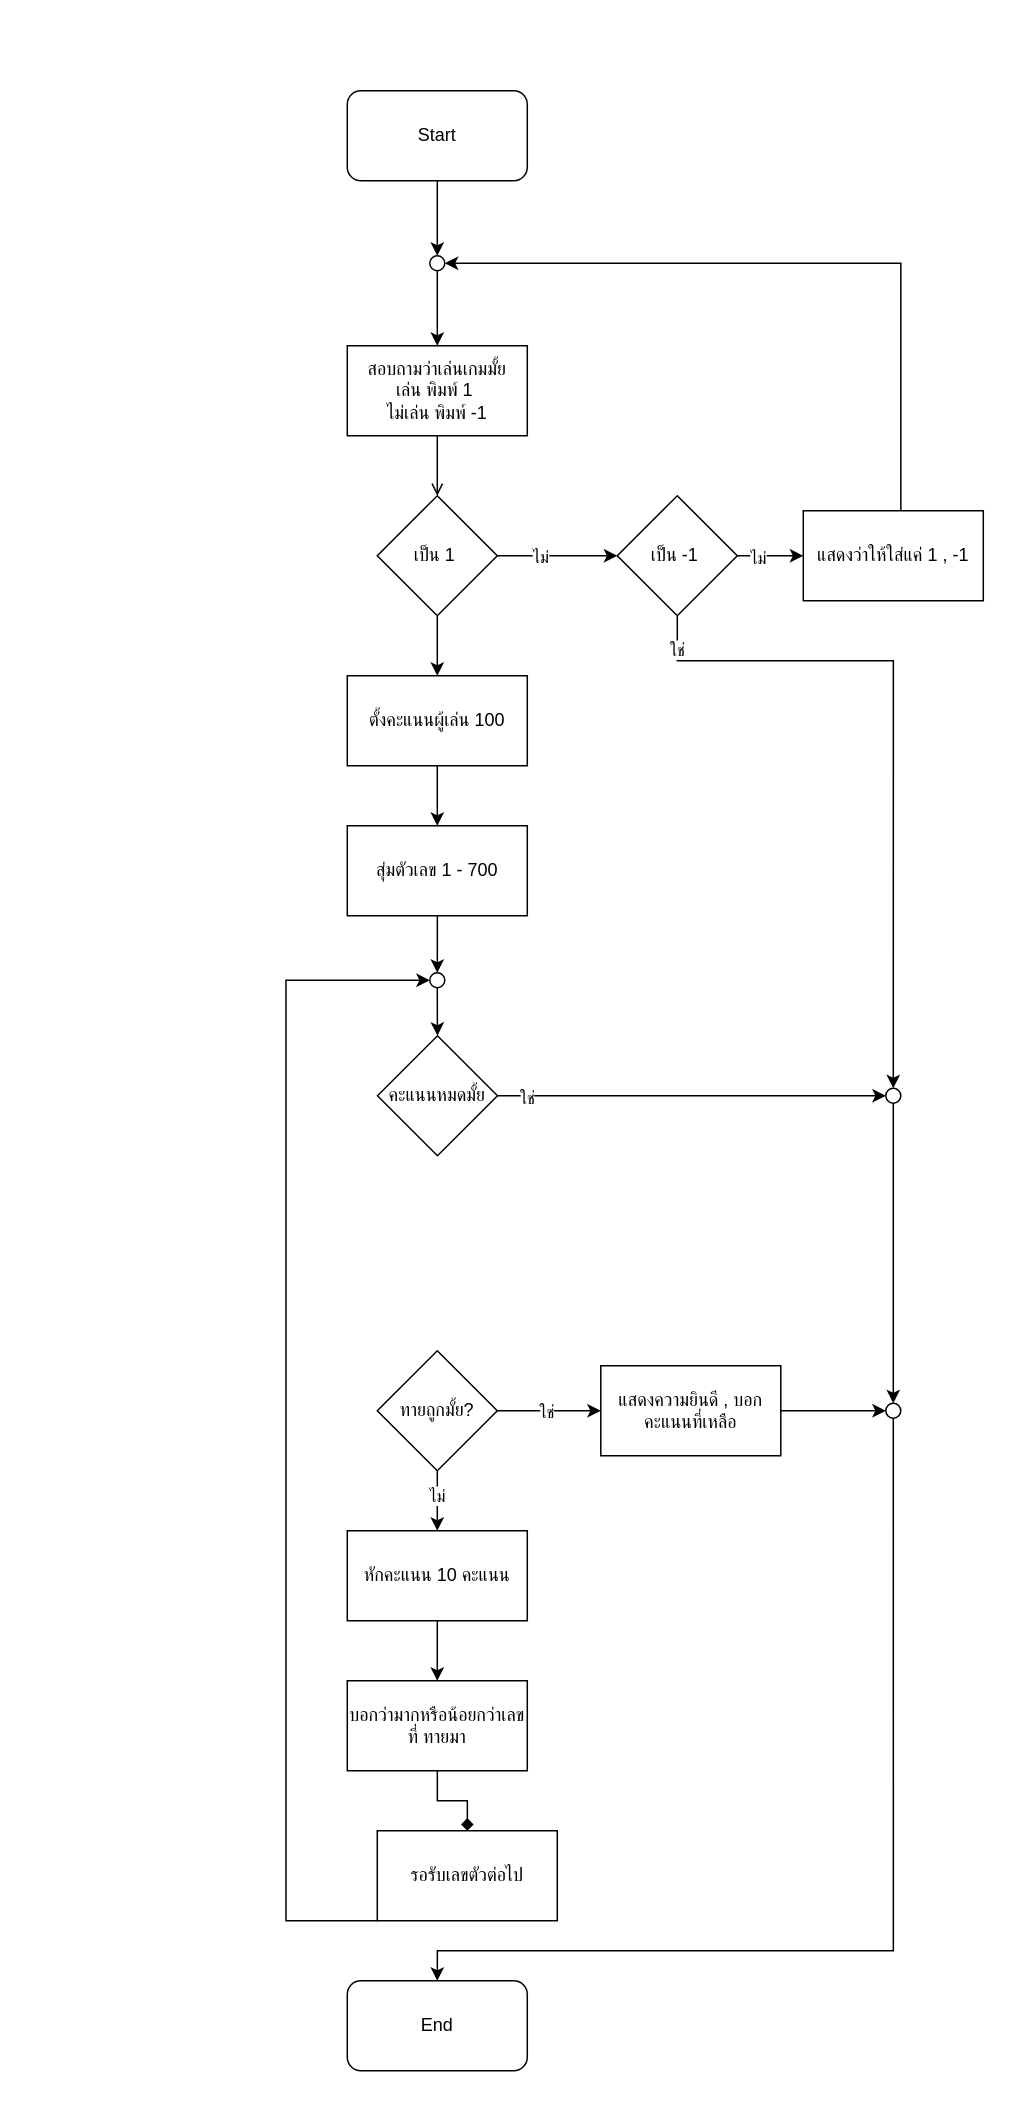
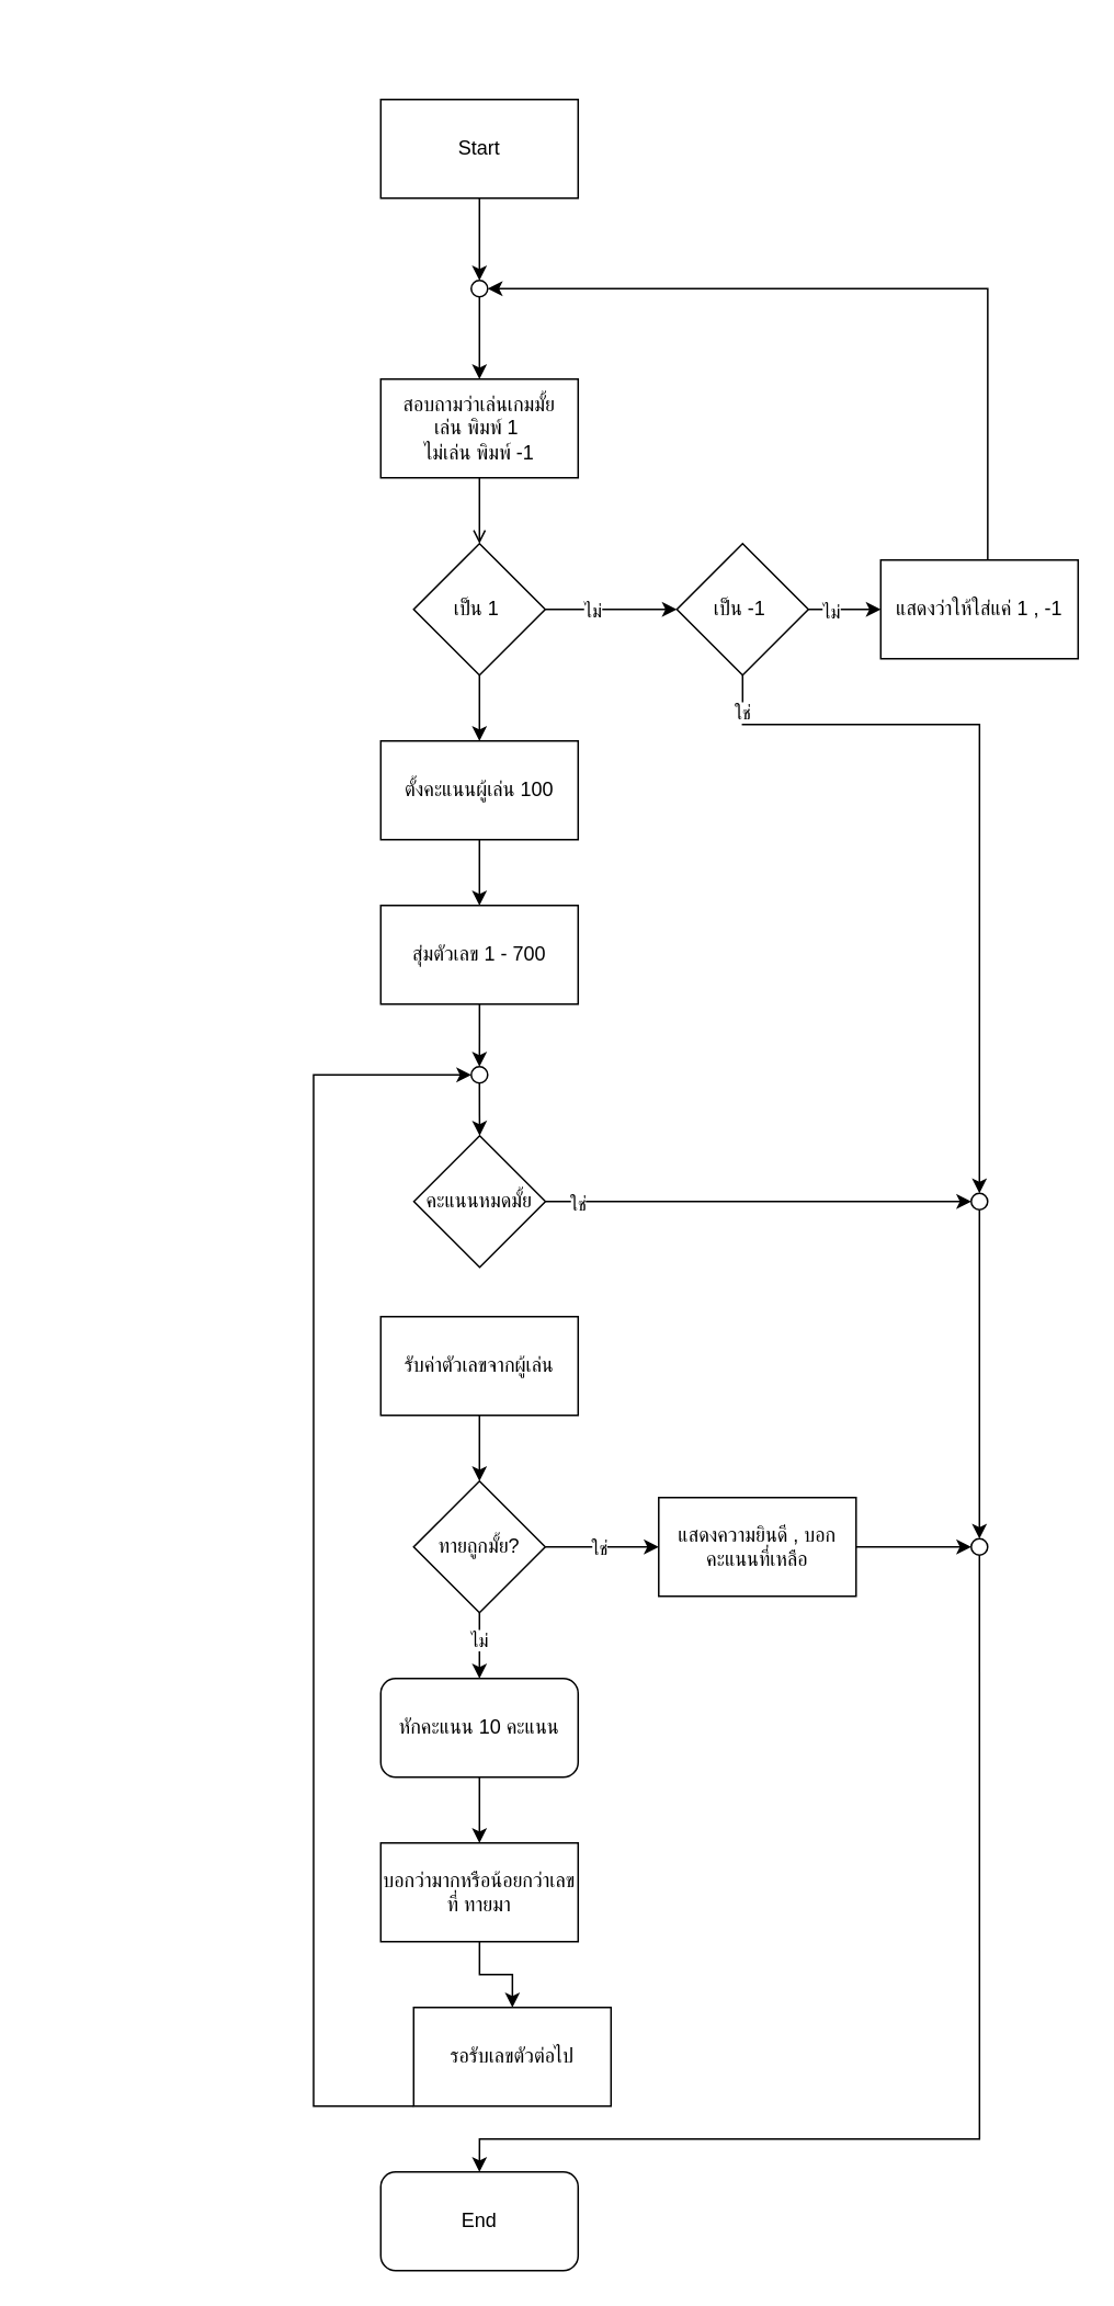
  <mxCell id="0" />
  <mxCell id="1" parent="0" />
  <mxCell id="2" value="" style="edgeStyle=orthogonalEdgeStyle;rounded=0;orthogonalLoop=1;jettySize=auto;html=1;" edge="1" parent="1" source="3" target="43"><mxGeometry relative="1" as="geometry" /></mxCell>
- <mxCell id="3" value="Start" style="rounded=1;whiteSpace=wrap;html=1;" vertex="1" parent="1"><mxGeometry x="230.86" y="60" width="120" height="60" as="geometry" /></mxCell>
+ <mxCell id="3" value="Start" style="whiteSpace=wrap;html=1;rounded=0;" vertex="1" parent="1"><mxGeometry x="230.86" y="60" width="120" height="60" as="geometry" /></mxCell>
  <mxCell id="4" value="" style="edgeStyle=orthogonalEdgeStyle;rounded=0;orthogonalLoop=1;jettySize=auto;html=1;entryX=0.5;entryY=0;entryDx=0;entryDy=0;endArrow=open;" edge="1" parent="1" source="5" target="9"><mxGeometry relative="1" as="geometry"><mxPoint x="290.86" y="330" as="targetPoint" /></mxGeometry></mxCell>
  <mxCell id="5" value="สอบถามว่าเล่นเกมมั้ย&lt;div&gt;เล่น พิมพ์ 1&amp;nbsp;&lt;/div&gt;&lt;div&gt;ไม่เล่น พิมพ์ -1&lt;/div&gt;" style="rounded=0;whiteSpace=wrap;html=1;" vertex="1" parent="1"><mxGeometry x="230.86" y="230" width="120" height="60" as="geometry" /></mxCell>
  <mxCell id="6" value="" style="edgeStyle=orthogonalEdgeStyle;rounded=0;orthogonalLoop=1;jettySize=auto;html=1;" edge="1" parent="1" source="9" target="12"><mxGeometry relative="1" as="geometry" /></mxCell>
  <mxCell id="7" value="ไม่" style="edgeLabel;html=1;align=center;verticalAlign=middle;resizable=0;points=[];" connectable="0" vertex="1" parent="6"><mxGeometry x="-0.407" relative="1" as="geometry"><mxPoint x="5" as="offset" /></mxGeometry></mxCell>
  <mxCell id="8" value="" style="edgeStyle=orthogonalEdgeStyle;rounded=0;orthogonalLoop=1;jettySize=auto;html=1;" edge="1" parent="1" source="9" target="14"><mxGeometry relative="1" as="geometry" /></mxCell>
  <mxCell id="9" value="เป็น 1&amp;nbsp;" style="rhombus;whiteSpace=wrap;html=1;" vertex="1" parent="1"><mxGeometry x="250.86" y="330" width="80" height="80" as="geometry" /></mxCell>
  <mxCell id="10" value="" style="edgeStyle=orthogonalEdgeStyle;rounded=0;orthogonalLoop=1;jettySize=auto;html=1;" edge="1" parent="1" source="12" target="41"><mxGeometry relative="1" as="geometry" /></mxCell>
  <mxCell id="11" value="ไม่" style="edgeLabel;html=1;align=center;verticalAlign=middle;resizable=0;points=[];" connectable="0" vertex="1" parent="10"><mxGeometry x="-0.351" y="-1" relative="1" as="geometry"><mxPoint as="offset" /></mxGeometry></mxCell>
  <mxCell id="12" value="เป็น -1&amp;nbsp;" style="rhombus;whiteSpace=wrap;html=1;" vertex="1" parent="1"><mxGeometry x="410.86" y="330" width="80" height="80" as="geometry" /></mxCell>
  <mxCell id="13" value="" style="edgeStyle=orthogonalEdgeStyle;rounded=0;orthogonalLoop=1;jettySize=auto;html=1;" edge="1" parent="1" source="14" target="16"><mxGeometry relative="1" as="geometry" /></mxCell>
  <mxCell id="14" value="ตั้งคะแนนผู้เล่น 100" style="whiteSpace=wrap;html=1;" vertex="1" parent="1"><mxGeometry x="230.86" y="450" width="120" height="60" as="geometry" /></mxCell>
  <mxCell id="15" value="" style="edgeStyle=orthogonalEdgeStyle;rounded=0;orthogonalLoop=1;jettySize=auto;html=1;" edge="1" parent="1" source="16" target="34"><mxGeometry relative="1" as="geometry" /></mxCell>
  <mxCell id="16" value="สุ่มตัวเลข 1 - 700" style="whiteSpace=wrap;html=1;" vertex="1" parent="1"><mxGeometry x="230.86" y="550" width="120" height="60" as="geometry" /></mxCell>
+ <mxCell id="17" value="" style="edgeStyle=orthogonalEdgeStyle;rounded=0;orthogonalLoop=1;jettySize=auto;html=1;" edge="1" parent="1" source="18" target="23"><mxGeometry relative="1" as="geometry" /></mxCell>
+ <mxCell id="18" value="รับค่าตัวเลขจากผู้เล่น" style="whiteSpace=wrap;html=1;" vertex="1" parent="1"><mxGeometry x="230.86" y="800" width="120" height="60" as="geometry" /></mxCell>
  <mxCell id="19" value="" style="edgeStyle=orthogonalEdgeStyle;rounded=0;orthogonalLoop=1;jettySize=auto;html=1;" edge="1" parent="1" source="23" target="25"><mxGeometry relative="1" as="geometry" /></mxCell>
  <mxCell id="20" value="ใช่" style="edgeLabel;html=1;align=center;verticalAlign=middle;resizable=0;points=[];" connectable="0" vertex="1" parent="19"><mxGeometry x="-0.032" relative="1" as="geometry"><mxPoint as="offset" /></mxGeometry></mxCell>
  <mxCell id="21" value="" style="edgeStyle=orthogonalEdgeStyle;rounded=0;orthogonalLoop=1;jettySize=auto;html=1;" edge="1" parent="1" source="23" target="27"><mxGeometry relative="1" as="geometry" /></mxCell>
  <mxCell id="22" value="ไม่" style="edgeLabel;html=1;align=center;verticalAlign=middle;resizable=0;points=[];" connectable="0" vertex="1" parent="21"><mxGeometry x="-0.191" y="1" relative="1" as="geometry"><mxPoint x="-1" as="offset" /></mxGeometry></mxCell>
  <mxCell id="23" value="ทายถูกมั้ย?" style="rhombus;whiteSpace=wrap;html=1;" vertex="1" parent="1"><mxGeometry x="250.86" y="900" width="80" height="80" as="geometry" /></mxCell>
  <mxCell id="24" value="" style="edgeStyle=orthogonalEdgeStyle;rounded=0;orthogonalLoop=1;jettySize=auto;html=1;" edge="1" parent="1" source="25" target="39"><mxGeometry relative="1" as="geometry" /></mxCell>
  <mxCell id="25" value="แสดงความยินดี , บอกคะแนนที่เหลือ" style="whiteSpace=wrap;html=1;" vertex="1" parent="1"><mxGeometry x="399.86" y="910" width="120" height="60" as="geometry" /></mxCell>
  <mxCell id="26" value="" style="edgeStyle=orthogonalEdgeStyle;rounded=0;orthogonalLoop=1;jettySize=auto;html=1;" edge="1" parent="1" source="27" target="29"><mxGeometry relative="1" as="geometry" /></mxCell>
- <mxCell id="27" value="หักคะแนน 10 คะแนน" style="whiteSpace=wrap;html=1;" vertex="1" parent="1"><mxGeometry x="230.86" y="1020" width="120" height="60" as="geometry" /></mxCell>
- <mxCell id="28" value="" style="edgeStyle=orthogonalEdgeStyle;rounded=0;orthogonalLoop=1;jettySize=auto;html=1;endArrow=diamond;" edge="1" parent="1" source="29" target="31"><mxGeometry relative="1" as="geometry" /></mxCell>
+ <mxCell id="27" value="หักคะแนน 10 คะแนน" style="whiteSpace=wrap;html=1;rounded=1;" vertex="1" parent="1"><mxGeometry x="230.86" y="1020" width="120" height="60" as="geometry" /></mxCell>
+ <mxCell id="28" value="" style="edgeStyle=orthogonalEdgeStyle;rounded=0;orthogonalLoop=1;jettySize=auto;html=1;" edge="1" parent="1" source="29" target="31"><mxGeometry relative="1" as="geometry" /></mxCell>
  <mxCell id="29" value="บอกว่ามากหรือน้อยกว่าเลขที่ ทายมา" style="whiteSpace=wrap;html=1;" vertex="1" parent="1"><mxGeometry x="230.86" y="1120" width="120" height="60" as="geometry" /></mxCell>
  <mxCell id="30" style="edgeStyle=orthogonalEdgeStyle;rounded=0;orthogonalLoop=1;jettySize=auto;html=1;entryX=0;entryY=0.5;entryDx=0;entryDy=0;" edge="1" parent="1" source="31" target="34"><mxGeometry relative="1" as="geometry"><Array as="points"><mxPoint x="190" y="1280" /><mxPoint x="190" y="653" /></Array></mxGeometry></mxCell>
  <mxCell id="31" value="รอรับเลขตัวต่อไป" style="whiteSpace=wrap;html=1;" vertex="1" parent="1"><mxGeometry x="250.86" y="1220" width="120" height="60" as="geometry" /></mxCell>
  <mxCell id="32" value="" style="ellipse;whiteSpace=wrap;html=1;aspect=fixed;" vertex="1" parent="1"><mxGeometry height="10" as="geometry" x="20" y="20" /></mxCell>
  <mxCell id="33" value="" style="edgeStyle=orthogonalEdgeStyle;rounded=0;orthogonalLoop=1;jettySize=auto;html=1;entryX=0.5;entryY=0;entryDx=0;entryDy=0;" edge="1" parent="1" source="34" target="46"><mxGeometry relative="1" as="geometry"><mxPoint x="290.86" y="700" as="targetPoint" /></mxGeometry></mxCell>
  <mxCell id="34" value="" style="ellipse;whiteSpace=wrap;html=1;aspect=fixed;" vertex="1" parent="1"><mxGeometry x="285.86" y="648" width="10" height="10" as="geometry" /></mxCell>
  <mxCell id="35" value="End" style="rounded=1;whiteSpace=wrap;html=1;" vertex="1" parent="1"><mxGeometry x="230.86" y="1320" width="120" height="60" as="geometry" /></mxCell>
  <mxCell id="36" value="" style="edgeStyle=orthogonalEdgeStyle;rounded=0;orthogonalLoop=1;jettySize=auto;html=1;entryX=0.5;entryY=0;entryDx=0;entryDy=0;exitX=0.5;exitY=1;exitDx=0;exitDy=0;" edge="1" parent="1" source="12" target="48"><mxGeometry relative="1" as="geometry"><mxPoint x="499.86" y="400" as="sourcePoint" /><mxPoint x="290.86" y="1220" as="targetPoint" /><Array as="points"><mxPoint x="451" y="440" /><mxPoint x="595" y="440" /></Array></mxGeometry></mxCell>
  <mxCell id="37" value="ใช่" style="edgeLabel;html=1;align=center;verticalAlign=middle;resizable=0;points=[];" connectable="0" vertex="1" parent="36"><mxGeometry x="-0.899" relative="1" as="geometry"><mxPoint as="offset" /></mxGeometry></mxCell>
  <mxCell id="38" style="edgeStyle=orthogonalEdgeStyle;rounded=0;orthogonalLoop=1;jettySize=auto;html=1;entryX=0.5;entryY=0;entryDx=0;entryDy=0;" edge="1" parent="1" source="39" target="35"><mxGeometry relative="1" as="geometry"><Array as="points"><mxPoint x="594.86" y="1300" /><mxPoint x="290.86" y="1300" /></Array></mxGeometry></mxCell>
  <mxCell id="39" value="" style="ellipse;whiteSpace=wrap;html=1;aspect=fixed;" vertex="1" parent="1"><mxGeometry x="589.86" y="935" width="10" height="10" as="geometry" /></mxCell>
  <mxCell id="40" style="edgeStyle=orthogonalEdgeStyle;rounded=0;orthogonalLoop=1;jettySize=auto;html=1;entryX=1;entryY=0.5;entryDx=0;entryDy=0;" edge="1" parent="1" source="41" target="43"><mxGeometry relative="1" as="geometry"><Array as="points"><mxPoint x="599.86" y="175" /></Array></mxGeometry></mxCell>
  <mxCell id="41" value="แสดงว่าให้ใส่แค่ 1 , -1" style="whiteSpace=wrap;html=1;" vertex="1" parent="1"><mxGeometry x="534.86" y="340" width="120" height="60" as="geometry" /></mxCell>
  <mxCell id="42" value="" style="edgeStyle=orthogonalEdgeStyle;rounded=0;orthogonalLoop=1;jettySize=auto;html=1;" edge="1" parent="1" source="43" target="5"><mxGeometry relative="1" as="geometry" /></mxCell>
  <mxCell id="43" value="" style="ellipse;whiteSpace=wrap;html=1;aspect=fixed;" vertex="1" parent="1"><mxGeometry x="285.86" y="170" width="10" height="10" as="geometry" /></mxCell>
  <mxCell id="44" style="edgeStyle=orthogonalEdgeStyle;rounded=0;orthogonalLoop=1;jettySize=auto;html=1;entryX=0;entryY=0.5;entryDx=0;entryDy=0;" edge="1" parent="1" source="46" target="48"><mxGeometry relative="1" as="geometry"><mxPoint x="580" y="730" as="targetPoint" /></mxGeometry></mxCell>
  <mxCell id="45" value="ใช่" style="edgeLabel;html=1;align=center;verticalAlign=middle;resizable=0;points=[];" connectable="0" vertex="1" parent="44"><mxGeometry x="-0.853" y="-1" relative="1" as="geometry"><mxPoint as="offset" /></mxGeometry></mxCell>
  <mxCell id="46" value="คะแนนหมดมั้ย" style="rhombus;whiteSpace=wrap;html=1;" vertex="1" parent="1"><mxGeometry x="251" y="690" width="80" height="80" as="geometry" /></mxCell>
  <mxCell id="47" style="edgeStyle=orthogonalEdgeStyle;rounded=0;orthogonalLoop=1;jettySize=auto;html=1;entryX=0.5;entryY=0;entryDx=0;entryDy=0;" edge="1" parent="1" source="48" target="39"><mxGeometry relative="1" as="geometry" /></mxCell>
  <mxCell id="48" value="" style="ellipse;whiteSpace=wrap;html=1;aspect=fixed;" vertex="1" parent="1"><mxGeometry x="589.86" y="725" width="10" height="10" as="geometry" /></mxCell>
